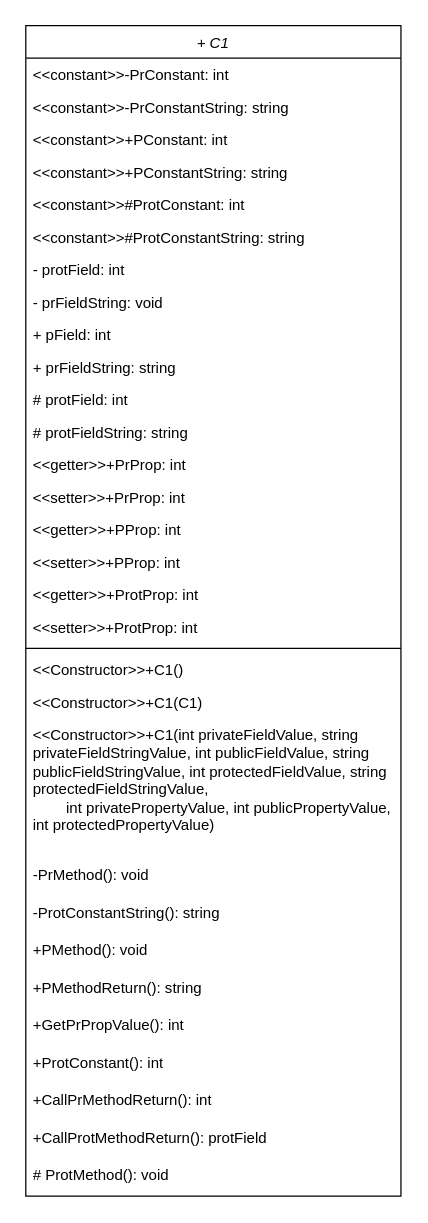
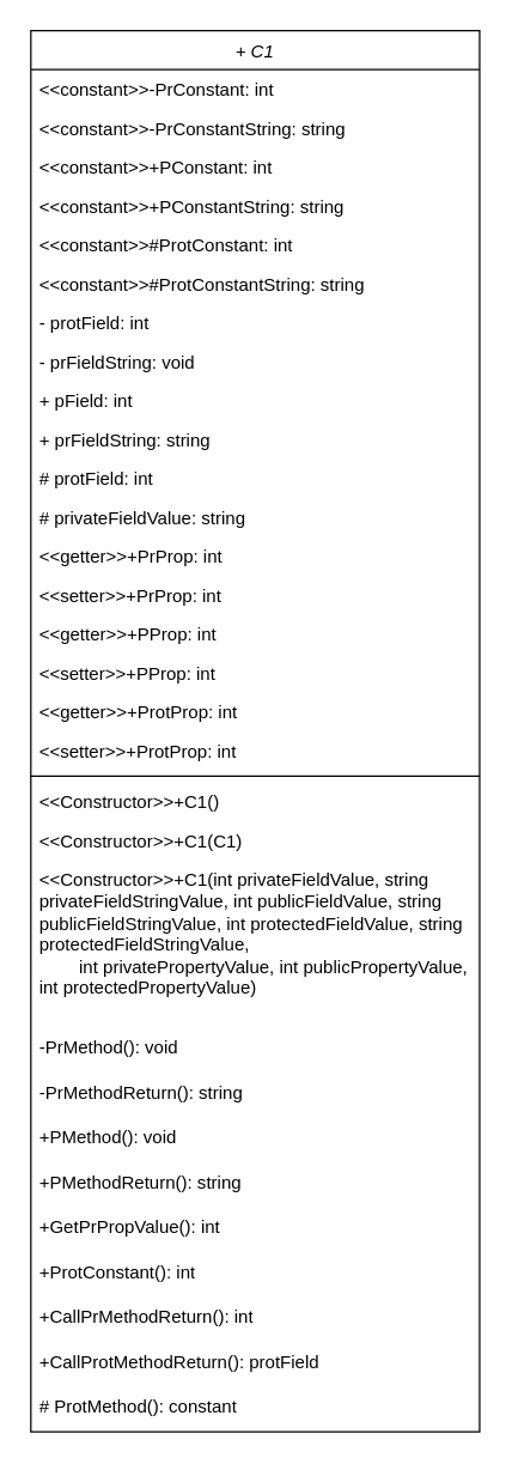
  <mxCell id="0" />
  <mxCell id="1" parent="0" />
  <mxCell id="2" value="+ C1" style="swimlane;fontStyle=2;align=center;verticalAlign=top;childLayout=stackLayout;horizontal=1;startSize=26;horizontalStack=0;resizeParent=1;resizeLast=0;collapsible=1;marginBottom=0;rounded=0;shadow=0;strokeWidth=1;" parent="1" vertex="1"><mxGeometry x="20" y="20" width="300" height="936" as="geometry"><mxRectangle x="220" y="120" width="160" height="26" as="alternateBounds" /></mxGeometry></mxCell>
  <mxCell id="3" value="&lt;&lt;constant&gt;&gt;-PrConstant: int" style="text;align=left;verticalAlign=top;spacingLeft=4;spacingRight=4;overflow=hidden;rotatable=0;points=[[0,0.5],[1,0.5]];portConstraint=eastwest;" parent="2" vertex="1"><mxGeometry y="26" width="300" height="26" as="geometry" /></mxCell>
  <mxCell id="4" value="&lt;&lt;constant&gt;&gt;-PrConstantString: string" style="text;align=left;verticalAlign=top;spacingLeft=4;spacingRight=4;overflow=hidden;rotatable=0;points=[[0,0.5],[1,0.5]];portConstraint=eastwest;" parent="2" vertex="1"><mxGeometry y="52" width="300" height="26" as="geometry" /></mxCell>
  <mxCell id="5" value="&lt;&lt;constant&gt;&gt;+PConstant: int" style="text;align=left;verticalAlign=top;spacingLeft=4;spacingRight=4;overflow=hidden;rotatable=0;points=[[0,0.5],[1,0.5]];portConstraint=eastwest;" parent="2" vertex="1"><mxGeometry y="78" width="300" height="26" as="geometry" /></mxCell>
  <mxCell id="6" value="&lt;&lt;constant&gt;&gt;+PConstantString: string" style="text;align=left;verticalAlign=top;spacingLeft=4;spacingRight=4;overflow=hidden;rotatable=0;points=[[0,0.5],[1,0.5]];portConstraint=eastwest;" parent="2" vertex="1"><mxGeometry y="104" width="300" height="26" as="geometry" /></mxCell>
  <mxCell id="7" value="&lt;&lt;constant&gt;&gt;#ProtConstant: int" style="text;align=left;verticalAlign=top;spacingLeft=4;spacingRight=4;overflow=hidden;rotatable=0;points=[[0,0.5],[1,0.5]];portConstraint=eastwest;" parent="2" vertex="1"><mxGeometry y="130" width="300" height="26" as="geometry" /></mxCell>
  <mxCell id="8" value="&lt;&lt;constant&gt;&gt;#ProtConstantString: string" style="text;align=left;verticalAlign=top;spacingLeft=4;spacingRight=4;overflow=hidden;rotatable=0;points=[[0,0.5],[1,0.5]];portConstraint=eastwest;" parent="2" vertex="1"><mxGeometry y="156" width="300" height="26" as="geometry" /></mxCell>
  <mxCell id="9" value="- protField: int" style="text;align=left;verticalAlign=top;spacingLeft=4;spacingRight=4;overflow=hidden;rotatable=0;points=[[0,0.5],[1,0.5]];portConstraint=eastwest;" parent="2" vertex="1"><mxGeometry y="182" width="300" height="26" as="geometry" /></mxCell>
  <mxCell id="10" value="- prFieldString: void" style="text;align=left;verticalAlign=top;spacingLeft=4;spacingRight=4;overflow=hidden;rotatable=0;points=[[0,0.5],[1,0.5]];portConstraint=eastwest;rounded=0;shadow=0;html=0;" parent="2" vertex="1"><mxGeometry y="208" width="300" height="26" as="geometry" /></mxCell>
  <mxCell id="11" value="+ pField: int" style="text;align=left;verticalAlign=top;spacingLeft=4;spacingRight=4;overflow=hidden;rotatable=0;points=[[0,0.5],[1,0.5]];portConstraint=eastwest;rounded=0;shadow=0;html=0;" parent="2" vertex="1"><mxGeometry y="234" width="300" height="26" as="geometry" /></mxCell>
  <mxCell id="12" value="+ prFieldString: string" style="text;align=left;verticalAlign=top;spacingLeft=4;spacingRight=4;overflow=hidden;rotatable=0;points=[[0,0.5],[1,0.5]];portConstraint=eastwest;rounded=0;shadow=0;html=0;" parent="2" vertex="1"><mxGeometry y="260" width="300" height="26" as="geometry" /></mxCell>
  <mxCell id="13" value="# protField: int" style="text;align=left;verticalAlign=top;spacingLeft=4;spacingRight=4;overflow=hidden;rotatable=0;points=[[0,0.5],[1,0.5]];portConstraint=eastwest;rounded=0;shadow=0;html=0;" parent="2" vertex="1"><mxGeometry y="286" width="300" height="26" as="geometry" /></mxCell>
- <mxCell id="14" value="# protFieldString: string" style="text;align=left;verticalAlign=top;spacingLeft=4;spacingRight=4;overflow=hidden;rotatable=0;points=[[0,0.5],[1,0.5]];portConstraint=eastwest;rounded=0;shadow=0;html=0;" parent="2" vertex="1"><mxGeometry y="312" width="300" height="26" as="geometry" /></mxCell>
+ <mxCell id="14" value="# privateFieldValue: string" style="text;align=left;verticalAlign=top;spacingLeft=4;spacingRight=4;overflow=hidden;rotatable=0;points=[[0,0.5],[1,0.5]];portConstraint=eastwest;rounded=0;shadow=0;html=0;" parent="2" vertex="1"><mxGeometry y="312" width="300" height="26" as="geometry" /></mxCell>
  <mxCell id="15" value="&lt;&lt;getter&gt;&gt;+PrProp: int" style="text;align=left;verticalAlign=top;spacingLeft=4;spacingRight=4;overflow=hidden;rotatable=0;points=[[0,0.5],[1,0.5]];portConstraint=eastwest;rounded=0;shadow=0;html=0;" parent="2" vertex="1"><mxGeometry y="338" width="300" height="26" as="geometry" /></mxCell>
  <mxCell id="16" value="&lt;&lt;setter&gt;&gt;+PrProp: int" style="text;align=left;verticalAlign=top;spacingLeft=4;spacingRight=4;overflow=hidden;rotatable=0;points=[[0,0.5],[1,0.5]];portConstraint=eastwest;rounded=0;shadow=0;html=0;" parent="2" vertex="1"><mxGeometry y="364" width="300" height="26" as="geometry" /></mxCell>
  <mxCell id="17" value="&lt;&lt;getter&gt;&gt;+PProp: int" style="text;align=left;verticalAlign=top;spacingLeft=4;spacingRight=4;overflow=hidden;rotatable=0;points=[[0,0.5],[1,0.5]];portConstraint=eastwest;rounded=0;shadow=0;html=0;" parent="2" vertex="1"><mxGeometry y="390" width="300" height="26" as="geometry" /></mxCell>
  <mxCell id="18" value="&lt;&lt;setter&gt;&gt;+PProp: int" style="text;align=left;verticalAlign=top;spacingLeft=4;spacingRight=4;overflow=hidden;rotatable=0;points=[[0,0.5],[1,0.5]];portConstraint=eastwest;rounded=0;shadow=0;html=0;" parent="2" vertex="1"><mxGeometry y="416" width="300" height="26" as="geometry" /></mxCell>
  <mxCell id="19" value="&lt;&lt;getter&gt;&gt;+ProtProp: int" style="text;align=left;verticalAlign=top;spacingLeft=4;spacingRight=4;overflow=hidden;rotatable=0;points=[[0,0.5],[1,0.5]];portConstraint=eastwest;rounded=0;shadow=0;html=0;" parent="2" vertex="1"><mxGeometry y="442" width="300" height="26" as="geometry" /></mxCell>
  <mxCell id="20" value="&lt;&lt;setter&gt;&gt;+ProtProp: int" style="text;align=left;verticalAlign=top;spacingLeft=4;spacingRight=4;overflow=hidden;rotatable=0;points=[[0,0.5],[1,0.5]];portConstraint=eastwest;rounded=0;shadow=0;html=0;" parent="2" vertex="1"><mxGeometry y="468" width="300" height="26" as="geometry" /></mxCell>
  <mxCell id="21" value="" style="line;html=1;strokeWidth=1;align=left;verticalAlign=middle;spacingTop=-1;spacingLeft=3;spacingRight=3;rotatable=0;labelPosition=right;points=[];portConstraint=eastwest;" parent="2" vertex="1"><mxGeometry y="494" width="300" height="8" as="geometry" /></mxCell>
  <mxCell id="22" value="&lt;&lt;Constructor&gt;&gt;+C1()" style="text;align=left;verticalAlign=top;spacingLeft=4;spacingRight=4;overflow=hidden;rotatable=0;points=[[0,0.5],[1,0.5]];portConstraint=eastwest;" parent="2" vertex="1"><mxGeometry y="502" width="300" height="26" as="geometry" /></mxCell>
  <mxCell id="23" value="&lt;&lt;Constructor&gt;&gt;+C1(C1)" style="text;align=left;verticalAlign=top;spacingLeft=4;spacingRight=4;overflow=hidden;rotatable=0;points=[[0,0.5],[1,0.5]];portConstraint=eastwest;" parent="2" vertex="1"><mxGeometry y="528" width="300" height="26" as="geometry" /></mxCell>
  <mxCell id="24" value="&lt;&lt;Constructor&gt;&gt;+C1(int privateFieldValue, string privateFieldStringValue, int publicFieldValue, string publicFieldStringValue, int protectedFieldValue, string protectedFieldStringValue,&#10;        int privatePropertyValue, int publicPropertyValue, int protectedPropertyValue)" style="text;align=left;verticalAlign=top;spacingLeft=4;spacingRight=4;overflow=hidden;rotatable=0;points=[[0,0.5],[1,0.5]];portConstraint=eastwest;whiteSpace=wrap;" parent="2" vertex="1"><mxGeometry y="554" width="300" height="112" as="geometry" /></mxCell>
  <mxCell id="25" value="-PrMethod(): void" style="text;align=left;verticalAlign=top;spacingLeft=4;spacingRight=4;overflow=hidden;rotatable=0;points=[[0,0.5],[1,0.5]];portConstraint=eastwest;whiteSpace=wrap;" parent="2" vertex="1"><mxGeometry y="666" width="300" height="30" as="geometry" /></mxCell>
- <mxCell id="26" value="-ProtConstantString(): string" style="text;align=left;verticalAlign=top;spacingLeft=4;spacingRight=4;overflow=hidden;rotatable=0;points=[[0,0.5],[1,0.5]];portConstraint=eastwest;whiteSpace=wrap;" parent="2" vertex="1"><mxGeometry y="696" width="300" height="30" as="geometry" /></mxCell>
+ <mxCell id="26" value="-PrMethodReturn(): string" style="text;align=left;verticalAlign=top;spacingLeft=4;spacingRight=4;overflow=hidden;rotatable=0;points=[[0,0.5],[1,0.5]];portConstraint=eastwest;whiteSpace=wrap;" parent="2" vertex="1"><mxGeometry y="696" width="300" height="30" as="geometry" /></mxCell>
  <mxCell id="27" value="+PMethod(): void" style="text;align=left;verticalAlign=top;spacingLeft=4;spacingRight=4;overflow=hidden;rotatable=0;points=[[0,0.5],[1,0.5]];portConstraint=eastwest;whiteSpace=wrap;" parent="2" vertex="1"><mxGeometry y="726" width="300" height="30" as="geometry" /></mxCell>
  <mxCell id="28" value="+PMethodReturn(): string" style="text;align=left;verticalAlign=top;spacingLeft=4;spacingRight=4;overflow=hidden;rotatable=0;points=[[0,0.5],[1,0.5]];portConstraint=eastwest;whiteSpace=wrap;" parent="2" vertex="1"><mxGeometry y="756" width="300" height="30" as="geometry" /></mxCell>
  <mxCell id="29" value="+GetPrPropValue(): int" style="text;align=left;verticalAlign=top;spacingLeft=4;spacingRight=4;overflow=hidden;rotatable=0;points=[[0,0.5],[1,0.5]];portConstraint=eastwest;whiteSpace=wrap;" parent="2" vertex="1"><mxGeometry y="786" width="300" height="30" as="geometry" /></mxCell>
  <mxCell id="30" value="+ProtConstant(): int" style="text;align=left;verticalAlign=top;spacingLeft=4;spacingRight=4;overflow=hidden;rotatable=0;points=[[0,0.5],[1,0.5]];portConstraint=eastwest;whiteSpace=wrap;" parent="2" vertex="1"><mxGeometry y="816" width="300" height="30" as="geometry" /></mxCell>
  <mxCell id="31" value="+CallPrMethodReturn(): int" style="text;align=left;verticalAlign=top;spacingLeft=4;spacingRight=4;overflow=hidden;rotatable=0;points=[[0,0.5],[1,0.5]];portConstraint=eastwest;whiteSpace=wrap;" parent="2" vertex="1"><mxGeometry y="846" width="300" height="30" as="geometry" /></mxCell>
  <mxCell id="32" value="+CallProtMethodReturn(): protField" style="text;align=left;verticalAlign=top;spacingLeft=4;spacingRight=4;overflow=hidden;rotatable=0;points=[[0,0.5],[1,0.5]];portConstraint=eastwest;whiteSpace=wrap;" parent="2" vertex="1"><mxGeometry y="876" width="300" height="30" as="geometry" /></mxCell>
- <mxCell id="33" value="# ProtMethod(): void" style="text;align=left;verticalAlign=top;spacingLeft=4;spacingRight=4;overflow=hidden;rotatable=0;points=[[0,0.5],[1,0.5]];portConstraint=eastwest;whiteSpace=wrap;" parent="2" vertex="1"><mxGeometry y="906" width="300" height="30" as="geometry" /></mxCell>
+ <mxCell id="33" value="# ProtMethod(): constant" style="text;align=left;verticalAlign=top;spacingLeft=4;spacingRight=4;overflow=hidden;rotatable=0;points=[[0,0.5],[1,0.5]];portConstraint=eastwest;whiteSpace=wrap;" parent="2" vertex="1"><mxGeometry y="906" width="300" height="30" as="geometry" /></mxCell>
